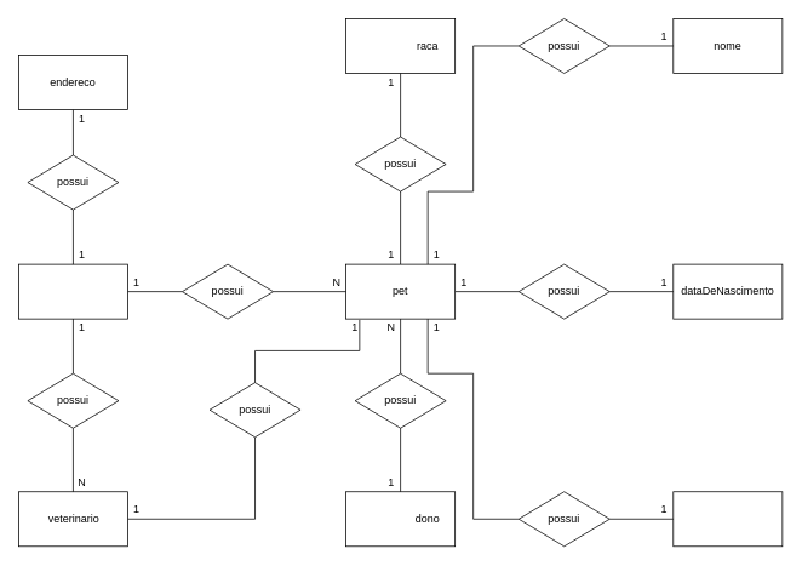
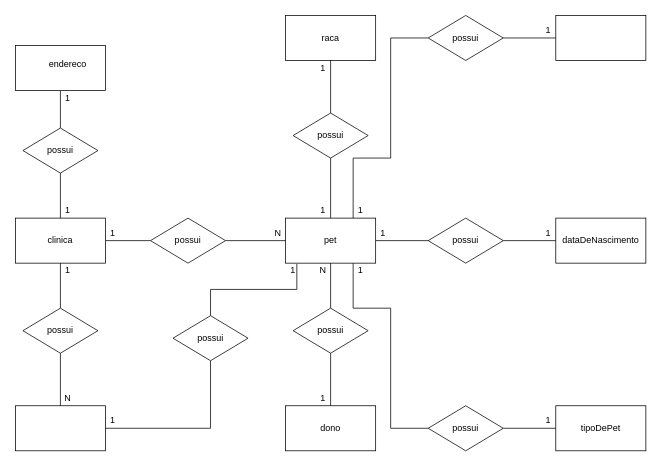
  <mxCell id="0" />
  <mxCell id="1" parent="0" />
  <mxCell id="2" style="edgeStyle=orthogonalEdgeStyle;rounded=0;orthogonalLoop=1;jettySize=auto;html=1;exitX=1;exitY=0.5;exitDx=0;exitDy=0;entryX=0;entryY=0.5;entryDx=0;entryDy=0;endArrow=none;endFill=0;" parent="1" source="3" target="35" edge="1"><mxGeometry relative="1" as="geometry" /></mxCell>
  <mxCell id="3" value="" style="rounded=0;whiteSpace=wrap;html=1;" parent="1" vertex="1"><mxGeometry x="20" y="290" width="120" height="60" as="geometry" /></mxCell>
  <mxCell id="4" style="edgeStyle=orthogonalEdgeStyle;rounded=0;orthogonalLoop=1;jettySize=auto;html=1;exitX=0.5;exitY=1;exitDx=0;exitDy=0;entryX=0.5;entryY=0;entryDx=0;entryDy=0;endArrow=none;endFill=0;" parent="1" source="5" target="23" edge="1"><mxGeometry relative="1" as="geometry" /></mxCell>
  <mxCell id="5" value="" style="rounded=0;whiteSpace=wrap;html=1;" parent="1" vertex="1"><mxGeometry x="20" y="60" width="120" height="60" as="geometry" /></mxCell>
  <mxCell id="6" style="edgeStyle=orthogonalEdgeStyle;rounded=0;orthogonalLoop=1;jettySize=auto;html=1;exitX=0.5;exitY=0;exitDx=0;exitDy=0;entryX=0.5;entryY=1;entryDx=0;entryDy=0;endArrow=none;endFill=0;" parent="1" source="8" target="25" edge="1"><mxGeometry relative="1" as="geometry" /></mxCell>
  <mxCell id="7" style="edgeStyle=orthogonalEdgeStyle;rounded=0;orthogonalLoop=1;jettySize=auto;html=1;exitX=1;exitY=0.5;exitDx=0;exitDy=0;entryX=0;entryY=0.5;entryDx=0;entryDy=0;endArrow=none;endFill=0;" parent="1" source="8" target="37" edge="1"><mxGeometry relative="1" as="geometry" /></mxCell>
  <mxCell id="8" value="" style="rounded=0;whiteSpace=wrap;html=1;" parent="1" vertex="1"><mxGeometry x="380" y="290" width="120" height="60" as="geometry" /></mxCell>
  <mxCell id="9" value="" style="rounded=0;whiteSpace=wrap;html=1;" parent="1" vertex="1"><mxGeometry x="740" y="20" width="120" height="60" as="geometry" /></mxCell>
  <mxCell id="10" value="" style="rounded=0;whiteSpace=wrap;html=1;" parent="1" vertex="1"><mxGeometry x="740" y="290" width="120" height="60" as="geometry" /></mxCell>
  <mxCell id="11" value="" style="rounded=0;whiteSpace=wrap;html=1;" parent="1" vertex="1"><mxGeometry x="740" y="540" width="120" height="60" as="geometry" /></mxCell>
  <mxCell id="12" value="" style="rounded=0;whiteSpace=wrap;html=1;" parent="1" vertex="1"><mxGeometry x="380" y="20" width="120" height="60" as="geometry" /></mxCell>
  <mxCell id="13" value="" style="rounded=0;whiteSpace=wrap;html=1;" parent="1" vertex="1"><mxGeometry x="380" y="540" width="120" height="60" as="geometry" /></mxCell>
- <mxCell id="14" value="endereco" style="text;html=1;strokeColor=none;fillColor=none;align=center;verticalAlign=middle;whiteSpace=wrap;rounded=0;" parent="1" vertex="1"><mxGeometry x="60" y="80" width="40" height="20" as="geometry" /></mxCell>
+ <mxCell id="14" value="endereco" style="text;html=1;strokeColor=none;fillColor=none;align=center;verticalAlign=middle;whiteSpace=wrap;rounded=0;" parent="1" vertex="1"><mxGeometry x="70" y="75" width="40" height="20" as="geometry" /></mxCell>
+ <mxCell id="15" value="clinica" style="text;html=1;strokeColor=none;fillColor=none;align=center;verticalAlign=middle;whiteSpace=wrap;rounded=0;" parent="1" vertex="1"><mxGeometry x="60" y="310" width="40" height="20" as="geometry" /></mxCell>
  <mxCell id="16" value="pet" style="text;html=1;strokeColor=none;fillColor=none;align=center;verticalAlign=middle;whiteSpace=wrap;rounded=0;" parent="1" vertex="1"><mxGeometry x="420" y="310" width="40" height="20" as="geometry" /></mxCell>
- <mxCell id="17" value="dono" style="text;html=1;strokeColor=none;fillColor=none;align=center;verticalAlign=middle;whiteSpace=wrap;rounded=0;" parent="1" vertex="1"><mxGeometry x="450" y="560" width="40" height="20" as="geometry" /></mxCell>
- <mxCell id="18" value="nome" style="text;html=1;strokeColor=none;fillColor=none;align=center;verticalAlign=middle;whiteSpace=wrap;rounded=0;" parent="1" vertex="1"><mxGeometry x="780" y="40" width="40" height="20" as="geometry" /></mxCell>
+ <mxCell id="17" value="dono" style="text;html=1;strokeColor=none;fillColor=none;align=center;verticalAlign=middle;whiteSpace=wrap;rounded=0;" parent="1" vertex="1"><mxGeometry x="420" y="560" width="40" height="20" as="geometry" /></mxCell>
  <mxCell id="19" value="dataDeNascimento" style="text;html=1;strokeColor=none;fillColor=none;align=center;verticalAlign=middle;whiteSpace=wrap;rounded=0;" parent="1" vertex="1"><mxGeometry x="740" y="310" width="120" height="20" as="geometry" /></mxCell>
- <mxCell id="21" value="raca" style="text;html=1;strokeColor=none;fillColor=none;align=center;verticalAlign=middle;whiteSpace=wrap;rounded=0;" parent="1" vertex="1"><mxGeometry x="450" y="40" width="40" height="20" as="geometry" /></mxCell>
+ <mxCell id="20" value="tipoDePet" style="text;html=1;strokeColor=none;fillColor=none;align=center;verticalAlign=middle;whiteSpace=wrap;rounded=0;" parent="1" vertex="1"><mxGeometry x="780" y="560" width="40" height="20" as="geometry" /></mxCell>
+ <mxCell id="21" value="raca" style="text;html=1;strokeColor=none;fillColor=none;align=center;verticalAlign=middle;whiteSpace=wrap;rounded=0;" parent="1" vertex="1"><mxGeometry x="420" y="40" width="40" height="20" as="geometry" /></mxCell>
  <mxCell id="22" style="edgeStyle=orthogonalEdgeStyle;rounded=0;orthogonalLoop=1;jettySize=auto;html=1;exitX=0.5;exitY=1;exitDx=0;exitDy=0;entryX=0.5;entryY=0;entryDx=0;entryDy=0;endArrow=none;endFill=0;" parent="1" source="23" target="3" edge="1"><mxGeometry relative="1" as="geometry" /></mxCell>
  <mxCell id="23" value="" style="rhombus;whiteSpace=wrap;html=1;" parent="1" vertex="1"><mxGeometry x="30" y="170" width="100" height="60" as="geometry" /></mxCell>
  <mxCell id="24" style="edgeStyle=orthogonalEdgeStyle;rounded=0;orthogonalLoop=1;jettySize=auto;html=1;exitX=0.5;exitY=0;exitDx=0;exitDy=0;entryX=0.5;entryY=1;entryDx=0;entryDy=0;endArrow=none;endFill=0;" parent="1" source="25" target="12" edge="1"><mxGeometry relative="1" as="geometry" /></mxCell>
  <mxCell id="25" value="" style="rhombus;whiteSpace=wrap;html=1;" parent="1" vertex="1"><mxGeometry x="390" y="150" width="100" height="60" as="geometry" /></mxCell>
  <mxCell id="26" style="edgeStyle=orthogonalEdgeStyle;rounded=0;orthogonalLoop=1;jettySize=auto;html=1;exitX=0.5;exitY=0;exitDx=0;exitDy=0;entryX=0.5;entryY=1;entryDx=0;entryDy=0;endArrow=none;endFill=0;" parent="1" source="27" target="8" edge="1"><mxGeometry relative="1" as="geometry" /></mxCell>
  <mxCell id="27" value="" style="rhombus;whiteSpace=wrap;html=1;" parent="1" vertex="1"><mxGeometry x="390" y="410" width="100" height="60" as="geometry" /></mxCell>
  <mxCell id="28" style="edgeStyle=orthogonalEdgeStyle;rounded=0;orthogonalLoop=1;jettySize=auto;html=1;exitX=0;exitY=0.5;exitDx=0;exitDy=0;entryX=0.75;entryY=0;entryDx=0;entryDy=0;endArrow=none;endFill=0;" parent="1" source="30" target="8" edge="1"><mxGeometry relative="1" as="geometry"><Array as="points"><mxPoint x="520" y="50" /><mxPoint x="520" y="210" /><mxPoint x="470" y="210" /></Array></mxGeometry></mxCell>
  <mxCell id="29" style="edgeStyle=orthogonalEdgeStyle;rounded=0;orthogonalLoop=1;jettySize=auto;html=1;exitX=1;exitY=0.5;exitDx=0;exitDy=0;entryX=0;entryY=0.5;entryDx=0;entryDy=0;endArrow=none;endFill=0;" parent="1" source="30" target="9" edge="1"><mxGeometry relative="1" as="geometry" /></mxCell>
  <mxCell id="30" value="" style="rhombus;whiteSpace=wrap;html=1;" parent="1" vertex="1"><mxGeometry x="570" y="20" width="100" height="60" as="geometry" /></mxCell>
  <mxCell id="31" style="edgeStyle=orthogonalEdgeStyle;rounded=0;orthogonalLoop=1;jettySize=auto;html=1;exitX=0;exitY=0.5;exitDx=0;exitDy=0;entryX=0.75;entryY=1;entryDx=0;entryDy=0;endArrow=none;endFill=0;" parent="1" source="33" target="8" edge="1"><mxGeometry relative="1" as="geometry"><Array as="points"><mxPoint x="520" y="570" /><mxPoint x="520" y="410" /><mxPoint x="470" y="410" /></Array></mxGeometry></mxCell>
  <mxCell id="32" style="edgeStyle=orthogonalEdgeStyle;rounded=0;orthogonalLoop=1;jettySize=auto;html=1;exitX=1;exitY=0.5;exitDx=0;exitDy=0;entryX=0;entryY=0.5;entryDx=0;entryDy=0;endArrow=none;endFill=0;" parent="1" source="33" target="11" edge="1"><mxGeometry relative="1" as="geometry" /></mxCell>
  <mxCell id="33" value="" style="rhombus;whiteSpace=wrap;html=1;" parent="1" vertex="1"><mxGeometry x="570" y="540" width="100" height="60" as="geometry" /></mxCell>
  <mxCell id="34" style="edgeStyle=orthogonalEdgeStyle;rounded=0;orthogonalLoop=1;jettySize=auto;html=1;exitX=1;exitY=0.5;exitDx=0;exitDy=0;entryX=0;entryY=0.5;entryDx=0;entryDy=0;endArrow=none;endFill=0;" parent="1" source="35" target="8" edge="1"><mxGeometry relative="1" as="geometry" /></mxCell>
  <mxCell id="35" value="" style="rhombus;whiteSpace=wrap;html=1;" parent="1" vertex="1"><mxGeometry x="200" y="290" width="100" height="60" as="geometry" /></mxCell>
  <mxCell id="36" style="edgeStyle=orthogonalEdgeStyle;rounded=0;orthogonalLoop=1;jettySize=auto;html=1;exitX=1;exitY=0.5;exitDx=0;exitDy=0;entryX=0;entryY=0.5;entryDx=0;entryDy=0;endArrow=none;endFill=0;" parent="1" source="37" target="19" edge="1"><mxGeometry relative="1" as="geometry" /></mxCell>
  <mxCell id="37" value="" style="rhombus;whiteSpace=wrap;html=1;" parent="1" vertex="1"><mxGeometry x="570" y="290" width="100" height="60" as="geometry" /></mxCell>
  <mxCell id="38" value="possui" style="text;html=1;strokeColor=none;fillColor=none;align=center;verticalAlign=middle;whiteSpace=wrap;rounded=0;" parent="1" vertex="1"><mxGeometry x="230" y="310" width="40" height="20" as="geometry" /></mxCell>
  <mxCell id="39" value="possui" style="text;html=1;strokeColor=none;fillColor=none;align=center;verticalAlign=middle;whiteSpace=wrap;rounded=0;" parent="1" vertex="1"><mxGeometry x="60" y="190" width="40" height="20" as="geometry" /></mxCell>
  <mxCell id="40" value="possui" style="text;html=1;strokeColor=none;fillColor=none;align=center;verticalAlign=middle;whiteSpace=wrap;rounded=0;" parent="1" vertex="1"><mxGeometry x="420" y="170" width="40" height="20" as="geometry" /></mxCell>
  <mxCell id="41" value="possui" style="text;html=1;strokeColor=none;fillColor=none;align=center;verticalAlign=middle;whiteSpace=wrap;rounded=0;" parent="1" vertex="1"><mxGeometry x="420" y="430" width="40" height="20" as="geometry" /></mxCell>
  <mxCell id="42" value="possui" style="text;html=1;strokeColor=none;fillColor=none;align=center;verticalAlign=middle;whiteSpace=wrap;rounded=0;" parent="1" vertex="1"><mxGeometry x="600" y="310" width="40" height="20" as="geometry" /></mxCell>
  <mxCell id="43" value="possui" style="text;html=1;strokeColor=none;fillColor=none;align=center;verticalAlign=middle;whiteSpace=wrap;rounded=0;" parent="1" vertex="1"><mxGeometry x="600" y="40" width="40" height="20" as="geometry" /></mxCell>
  <mxCell id="44" value="possui" style="text;html=1;strokeColor=none;fillColor=none;align=center;verticalAlign=middle;whiteSpace=wrap;rounded=0;" parent="1" vertex="1"><mxGeometry x="600" y="560" width="40" height="20" as="geometry" /></mxCell>
  <mxCell id="45" value="1" style="text;html=1;strokeColor=none;fillColor=none;align=center;verticalAlign=middle;whiteSpace=wrap;rounded=0;" parent="1" vertex="1"><mxGeometry x="70" y="120" width="40" height="20" as="geometry" /></mxCell>
  <mxCell id="46" value="1" style="text;html=1;strokeColor=none;fillColor=none;align=center;verticalAlign=middle;whiteSpace=wrap;rounded=0;" parent="1" vertex="1"><mxGeometry x="70" y="270" width="40" height="20" as="geometry" /></mxCell>
  <mxCell id="47" value="1" style="text;html=1;strokeColor=none;fillColor=none;align=center;verticalAlign=middle;whiteSpace=wrap;rounded=0;" parent="1" vertex="1"><mxGeometry x="130" y="300" width="40" height="20" as="geometry" /></mxCell>
  <mxCell id="48" value="N" style="text;html=1;strokeColor=none;fillColor=none;align=center;verticalAlign=middle;whiteSpace=wrap;rounded=0;" parent="1" vertex="1"><mxGeometry x="350" y="300" width="40" height="20" as="geometry" /></mxCell>
  <mxCell id="49" value="N" style="text;html=1;strokeColor=none;fillColor=none;align=center;verticalAlign=middle;whiteSpace=wrap;rounded=0;" parent="1" vertex="1"><mxGeometry x="410" y="350" width="40" height="20" as="geometry" /></mxCell>
  <mxCell id="50" value="" style="edgeStyle=orthogonalEdgeStyle;rounded=0;orthogonalLoop=1;jettySize=auto;html=1;exitX=0.5;exitY=1;exitDx=0;exitDy=0;entryX=0.5;entryY=0;entryDx=0;entryDy=0;endArrow=none;endFill=0;" parent="1" source="27" target="13" edge="1"><mxGeometry relative="1" as="geometry"><mxPoint x="440" y="470" as="sourcePoint" /><mxPoint x="440" y="540" as="targetPoint" /></mxGeometry></mxCell>
  <mxCell id="51" value="1" style="text;html=1;strokeColor=none;fillColor=none;align=center;verticalAlign=middle;whiteSpace=wrap;rounded=0;" parent="1" vertex="1"><mxGeometry x="410" y="520" width="40" height="20" as="geometry" /></mxCell>
  <mxCell id="52" value="1" style="text;html=1;strokeColor=none;fillColor=none;align=center;verticalAlign=middle;whiteSpace=wrap;rounded=0;" parent="1" vertex="1"><mxGeometry x="410" y="270" width="40" height="20" as="geometry" /></mxCell>
  <mxCell id="53" value="1" style="text;html=1;strokeColor=none;fillColor=none;align=center;verticalAlign=middle;whiteSpace=wrap;rounded=0;" parent="1" vertex="1"><mxGeometry x="410" y="80" width="40" height="20" as="geometry" /></mxCell>
  <mxCell id="54" value="1" style="text;html=1;strokeColor=none;fillColor=none;align=center;verticalAlign=middle;whiteSpace=wrap;rounded=0;" parent="1" vertex="1"><mxGeometry x="710" y="30" width="40" height="20" as="geometry" /></mxCell>
  <mxCell id="55" value="1" style="text;html=1;strokeColor=none;fillColor=none;align=center;verticalAlign=middle;whiteSpace=wrap;rounded=0;" parent="1" vertex="1"><mxGeometry x="710" y="300" width="40" height="20" as="geometry" /></mxCell>
  <mxCell id="56" value="1" style="text;html=1;strokeColor=none;fillColor=none;align=center;verticalAlign=middle;whiteSpace=wrap;rounded=0;" parent="1" vertex="1"><mxGeometry x="710" y="549" width="40" height="20" as="geometry" /></mxCell>
  <mxCell id="57" value="1" style="text;html=1;strokeColor=none;fillColor=none;align=center;verticalAlign=middle;whiteSpace=wrap;rounded=0;" parent="1" vertex="1"><mxGeometry x="460" y="270" width="40" height="20" as="geometry" /></mxCell>
  <mxCell id="58" value="1" style="text;html=1;strokeColor=none;fillColor=none;align=center;verticalAlign=middle;whiteSpace=wrap;rounded=0;" parent="1" vertex="1"><mxGeometry x="490" y="300" width="40" height="20" as="geometry" /></mxCell>
  <mxCell id="59" value="1" style="text;html=1;strokeColor=none;fillColor=none;align=center;verticalAlign=middle;whiteSpace=wrap;rounded=0;" parent="1" vertex="1"><mxGeometry x="460" y="350" width="40" height="20" as="geometry" /></mxCell>
  <mxCell id="60" style="edgeStyle=orthogonalEdgeStyle;rounded=0;orthogonalLoop=1;jettySize=auto;html=1;exitX=1;exitY=0.5;exitDx=0;exitDy=0;entryX=0.5;entryY=1;entryDx=0;entryDy=0;endArrow=none;endFill=0;" parent="1" source="61" target="69" edge="1"><mxGeometry relative="1" as="geometry" /></mxCell>
  <mxCell id="61" value="" style="rounded=0;whiteSpace=wrap;html=1;" parent="1" vertex="1"><mxGeometry x="20" y="540" width="120" height="60" as="geometry" /></mxCell>
- <mxCell id="62" value="veterinario" style="text;html=1;strokeColor=none;fillColor=none;align=center;verticalAlign=middle;whiteSpace=wrap;rounded=0;" parent="1" vertex="1"><mxGeometry x="61" y="560" width="40" height="20" as="geometry" /></mxCell>
  <mxCell id="63" style="edgeStyle=orthogonalEdgeStyle;rounded=0;orthogonalLoop=1;jettySize=auto;html=1;exitX=0.5;exitY=0;exitDx=0;exitDy=0;entryX=0.5;entryY=1;entryDx=0;entryDy=0;endArrow=none;endFill=0;" parent="1" source="65" target="3" edge="1"><mxGeometry relative="1" as="geometry" /></mxCell>
  <mxCell id="64" style="edgeStyle=orthogonalEdgeStyle;rounded=0;orthogonalLoop=1;jettySize=auto;html=1;exitX=0.5;exitY=1;exitDx=0;exitDy=0;entryX=0.5;entryY=0;entryDx=0;entryDy=0;endArrow=none;endFill=0;" parent="1" source="65" target="61" edge="1"><mxGeometry relative="1" as="geometry" /></mxCell>
  <mxCell id="65" value="" style="rhombus;whiteSpace=wrap;html=1;" parent="1" vertex="1"><mxGeometry x="30" y="410" width="100" height="60" as="geometry" /></mxCell>
  <mxCell id="66" value="possui" style="text;html=1;strokeColor=none;fillColor=none;align=center;verticalAlign=middle;whiteSpace=wrap;rounded=0;" parent="1" vertex="1"><mxGeometry x="60" y="430" width="40" height="20" as="geometry" /></mxCell>
  <mxCell id="67" value="1" style="text;html=1;strokeColor=none;fillColor=none;align=center;verticalAlign=middle;whiteSpace=wrap;rounded=0;" parent="1" vertex="1"><mxGeometry x="70" y="350" width="40" height="20" as="geometry" /></mxCell>
  <mxCell id="68" value="N" style="text;html=1;strokeColor=none;fillColor=none;align=center;verticalAlign=middle;whiteSpace=wrap;rounded=0;" parent="1" vertex="1"><mxGeometry x="70" y="520" width="40" height="20" as="geometry" /></mxCell>
  <mxCell id="69" value="" style="rhombus;whiteSpace=wrap;html=1;" parent="1" vertex="1"><mxGeometry x="230" y="420" width="100" height="60" as="geometry" /></mxCell>
  <mxCell id="70" value="possui" style="text;html=1;strokeColor=none;fillColor=none;align=center;verticalAlign=middle;whiteSpace=wrap;rounded=0;" parent="1" vertex="1"><mxGeometry x="260" y="440" width="40" height="20" as="geometry" /></mxCell>
  <mxCell id="71" value="1" style="text;html=1;strokeColor=none;fillColor=none;align=center;verticalAlign=middle;whiteSpace=wrap;rounded=0;" parent="1" vertex="1"><mxGeometry x="130" y="549" width="40" height="20" as="geometry" /></mxCell>
  <mxCell id="72" value="" style="edgeStyle=orthogonalEdgeStyle;rounded=0;orthogonalLoop=1;jettySize=auto;html=1;exitX=0.5;exitY=0;exitDx=0;exitDy=0;entryX=0.125;entryY=1.017;entryDx=0;entryDy=0;endArrow=none;endFill=0;entryPerimeter=0;" parent="1" source="69" target="8" edge="1"><mxGeometry relative="1" as="geometry"><mxPoint x="280" y="420" as="sourcePoint" /><mxPoint x="390" y="380" as="targetPoint" /></mxGeometry></mxCell>
  <mxCell id="73" value="1" style="text;html=1;strokeColor=none;fillColor=none;align=center;verticalAlign=middle;whiteSpace=wrap;rounded=0;" parent="1" vertex="1"><mxGeometry x="370" y="350" width="40" height="20" as="geometry" /></mxCell>
